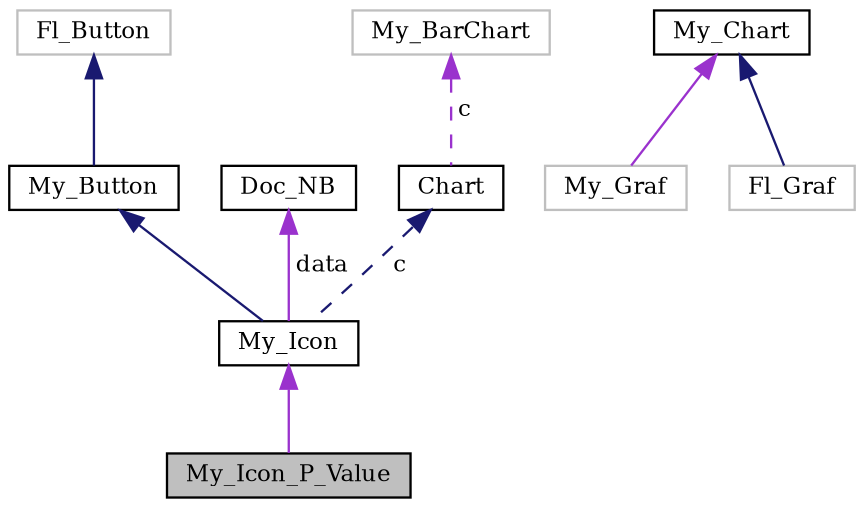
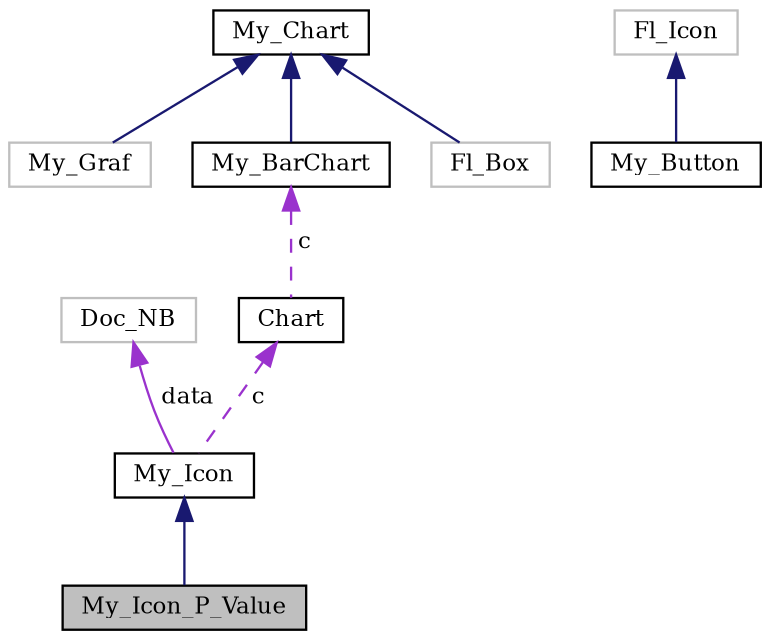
  digraph {
    fontname="DejaVu Serif"
    node [color=black fillcolor=white fontname="DejaVu Serif" fontsize=10 shape=record style=filled]
    edge [color=midnightblue dir=back fontname="DejaVu Serif" fontsize=10 labelfontname=Helvetica labelfontsize=10 style=solid]
    n1 [fillcolor=grey75 fontcolor=black height=0.2 label=My_Icon_P_Value width=0.4]
    n2 [height=0.2 label=My_Icon width=0.4]
    n3 [height=0.2 label=My_Button width=0.4]
-   n4 [color=grey75 height=0.2 label=Fl_Button width=0.4]
-   n5 [height=0.2 label=Doc_NB width=0.4]
+   n4 [color=grey75 height=0.2 label=Fl_Icon width=0.4]
+   n5 [color=grey75 height=0.2 label=Doc_NB width=0.4]
    n6 [height=0.2 label=Chart width=0.4]
    n7 [color=grey75 height=0.2 label=My_Graf width=0.4]
    n8 [height=0.2 label=My_Chart width=0.4]
-   n9 [color=grey75 height=0.2 label=My_BarChart width=0.4]
-   n10 [color=grey75 height=0.2 label=Fl_Graf width=0.4]
-   n2 -> n1 [color=darkorchid3]
-   n3 -> n2
+   n9 [height=0.2 label=My_BarChart width=0.4]
+   n10 [color=grey75 height=0.2 label=Fl_Box width=0.4]
+   n2 -> n1
    n4 -> n3
    n5 -> n2 [color=darkorchid3 label=" data"]
-   n6 -> n2 [label=" c" style=dashed]
-   n8 -> n7 [color=darkorchid3]
+   n6 -> n2 [color=darkorchid3 label=" c" style=dashed]
+   n8 -> n7
+   n8 -> n9
    n8 -> n10
    n9 -> n6 [color=darkorchid3 label=" c" style=dashed]
  }
